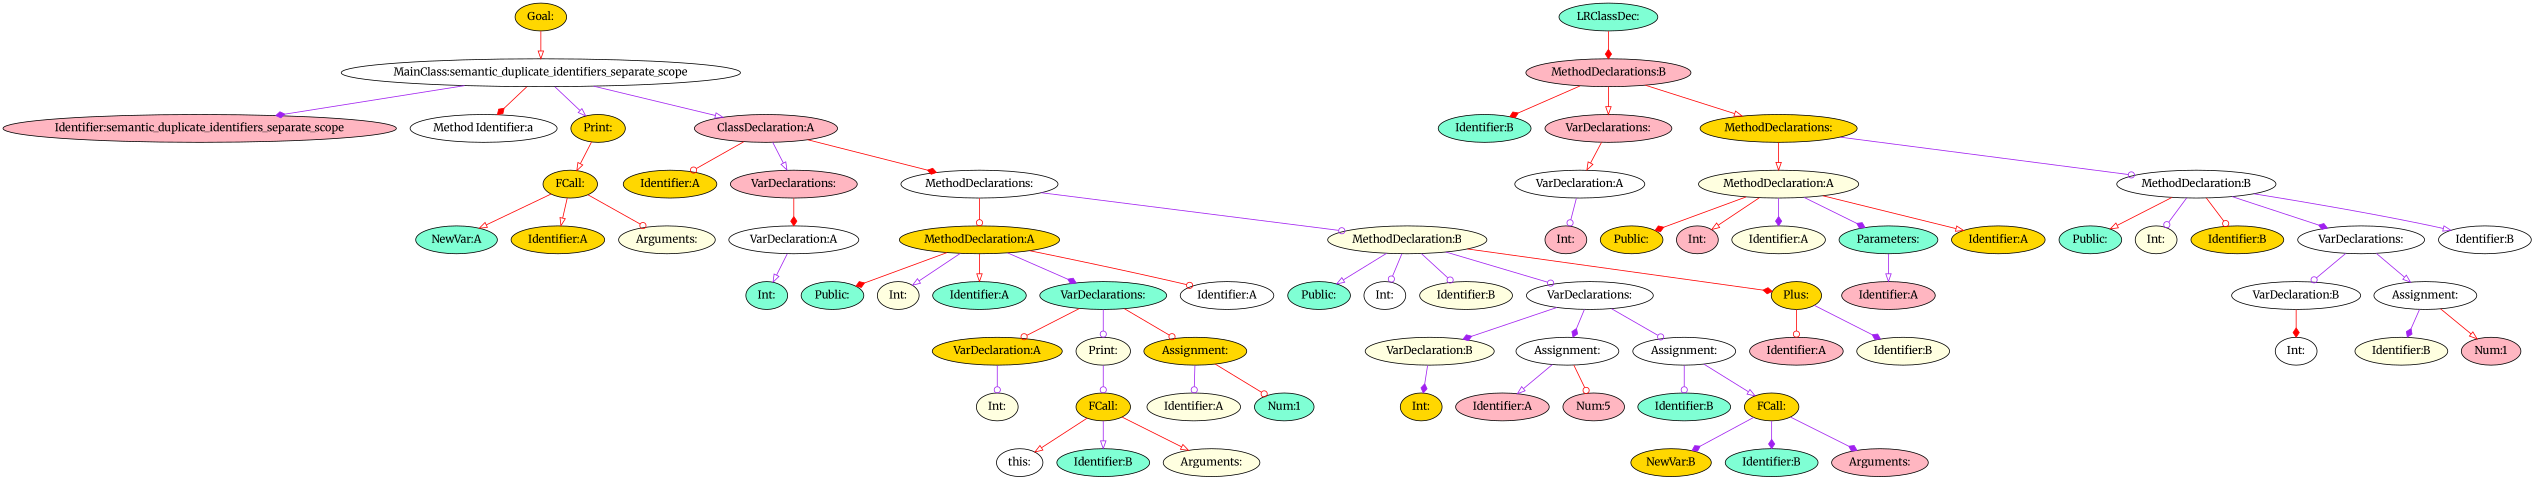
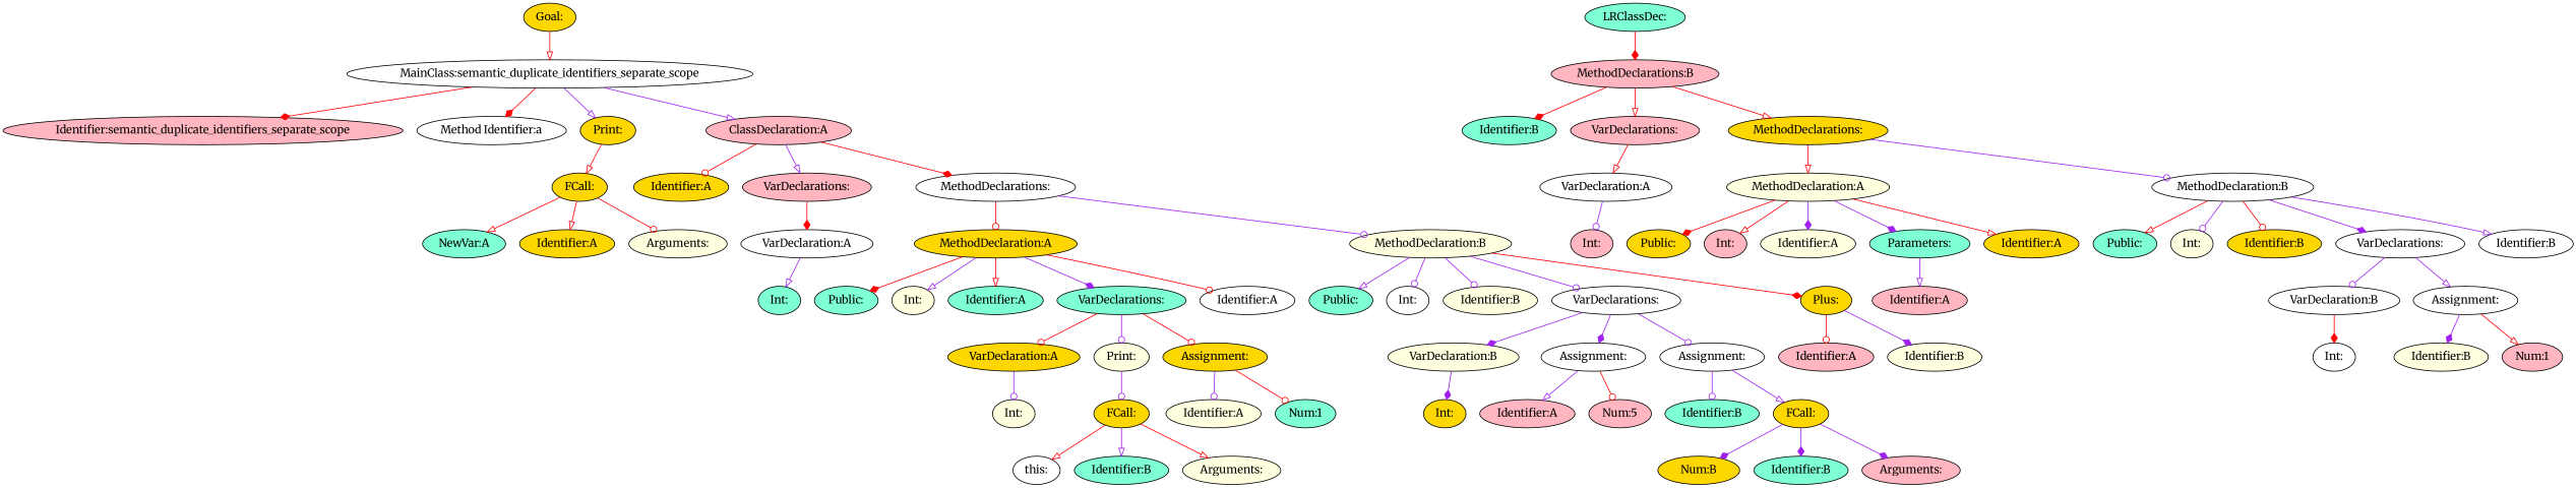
  digraph {
    fontname=Merriweather
    node [fillcolor=gold fontname=Merriweather style=filled]
    edge [arrowhead=onormal color=purple fontname=Merriweather]
    n1 [label="Goal:"]
    n2 [fillcolor=white label="MainClass:semantic_duplicate_identifiers_separate_scope"]
    n3 [fillcolor=lightpink label="Identifier:semantic_duplicate_identifiers_separate_scope"]
    n4 [fillcolor=white label="Method Identifier:a"]
    n5 [label="Print:"]
    n6 [fillcolor=lightpink label="ClassDeclaration:A"]
    n7 [fillcolor=aquamarine label="LRClassDec:"]
    n8 [fillcolor=lightpink label="MethodDeclarations:B"]
    n9 [label="FCall:"]
    n10 [fillcolor=aquamarine label="NewVar:A"]
    n11 [label="Identifier:A"]
    n12 [fillcolor=lightyellow label="Arguments:"]
    n13 [label="Identifier:A"]
    n14 [fillcolor=lightpink label="VarDeclarations:"]
    n15 [fillcolor=white label="MethodDeclarations:"]
    n16 [fillcolor=aquamarine label="Identifier:B"]
    n17 [fillcolor=lightpink label="VarDeclarations:"]
    n18 [label="MethodDeclarations:"]
    n19 [fillcolor=white label="VarDeclaration:A"]
    n20 [label="MethodDeclaration:A"]
    n21 [fillcolor=lightyellow label="MethodDeclaration:B"]
    n22 [fillcolor=aquamarine label="Int:"]
    n23 [fillcolor=aquamarine label="Public:"]
    n24 [fillcolor=lightyellow label="Int:"]
    n25 [fillcolor=aquamarine label="Identifier:A"]
    n26 [fillcolor=aquamarine label="VarDeclarations:"]
    n27 [fillcolor=white label="Identifier:A"]
    n28 [fillcolor=aquamarine label="Public:"]
    n29 [fillcolor=white label="Int:"]
    n30 [fillcolor=lightyellow label="Identifier:B"]
    n31 [fillcolor=white label="VarDeclarations:"]
    n32 [label="Plus:"]
    n33 [label="VarDeclaration:A"]
    n34 [fillcolor=lightyellow label="Print:"]
    n35 [label="Assignment:"]
    n36 [fillcolor=lightyellow label="Int:"]
    n37 [label="FCall:"]
    n38 [fillcolor=lightyellow label="Identifier:A"]
    n39 [fillcolor=aquamarine label="Num:1"]
    n40 [fillcolor=white label="this:"]
    n41 [fillcolor=aquamarine label="Identifier:B"]
    n42 [fillcolor=lightyellow label="Arguments:"]
    n43 [fillcolor=lightyellow label="VarDeclaration:B"]
    n44 [fillcolor=white label="Assignment:"]
    n45 [fillcolor=white label="Assignment:"]
    n46 [fillcolor=lightpink label="Identifier:A"]
    n47 [fillcolor=lightyellow label="Identifier:B"]
    n48 [label="Int:"]
    n49 [fillcolor=lightpink label="Identifier:A"]
    n50 [fillcolor=lightpink label="Num:5"]
    n51 [fillcolor=aquamarine label="Identifier:B"]
    n52 [label="FCall:"]
-   n53 [label="NewVar:B"]
+   n53 [label="Num:B"]
    n54 [fillcolor=aquamarine label="Identifier:B"]
    n55 [fillcolor=lightpink label="Arguments:"]
    n56 [fillcolor=white label="VarDeclaration:A"]
    n57 [fillcolor=lightyellow label="MethodDeclaration:A"]
    n58 [fillcolor=white label="MethodDeclaration:B"]
    n59 [fillcolor=lightpink label="Int:"]
    n60 [label="Public:"]
    n61 [fillcolor=lightpink label="Int:"]
    n62 [fillcolor=lightyellow label="Identifier:A"]
    n63 [fillcolor=aquamarine label="Parameters:"]
    n64 [label="Identifier:A"]
    n65 [fillcolor=aquamarine label="Public:"]
    n66 [fillcolor=lightyellow label="Int:"]
    n67 [label="Identifier:B"]
    n68 [fillcolor=white label="VarDeclarations:"]
    n69 [fillcolor=white label="Identifier:B"]
    n70 [fillcolor=lightpink label="Identifier:A"]
    n71 [fillcolor=white label="VarDeclaration:B"]
    n72 [fillcolor=white label="Assignment:"]
    n73 [fillcolor=white label="Int:"]
    n74 [fillcolor=lightyellow label="Identifier:B"]
    n75 [fillcolor=lightpink label="Num:1"]
    n1 -> n2 [color=red]
-   n2 -> n3 [arrowhead=diamond]
+   n2 -> n3 [arrowhead=diamond color=red]
    n2 -> n4 [arrowhead=diamond color=red]
    n2 -> n5
    n2 -> n6
    n5 -> n9 [color=red]
    n6 -> n13 [arrowhead=odot color=red]
    n6 -> n14
    n6 -> n15 [arrowhead=diamond color=red]
    n7 -> n8 [arrowhead=diamond color=red]
    n8 -> n16 [arrowhead=diamond color=red]
    n8 -> n17 [color=red]
    n8 -> n18 [color=red]
    n9 -> n10 [color=red]
    n9 -> n11 [color=red]
    n9 -> n12 [arrowhead=odot color=red]
    n14 -> n19 [arrowhead=diamond color=red]
    n15 -> n20 [arrowhead=odot color=red]
    n15 -> n21 [arrowhead=odot]
    n17 -> n56 [color=red]
    n18 -> n57 [color=red]
    n18 -> n58 [arrowhead=odot]
    n19 -> n22
    n20 -> n23 [arrowhead=diamond color=red]
    n20 -> n24
    n20 -> n25 [color=red]
    n20 -> n26 [arrowhead=diamond]
    n20 -> n27 [arrowhead=odot color=red]
    n21 -> n28
    n21 -> n29 [arrowhead=odot]
    n21 -> n30 [arrowhead=odot]
    n21 -> n31 [arrowhead=odot]
    n21 -> n32 [arrowhead=diamond color=red]
    n26 -> n33 [arrowhead=odot color=red]
    n26 -> n34 [arrowhead=odot]
    n26 -> n35 [arrowhead=odot color=red]
    n31 -> n43 [arrowhead=diamond]
    n31 -> n44 [arrowhead=diamond]
    n31 -> n45 [arrowhead=odot]
    n32 -> n46 [arrowhead=odot color=red]
    n32 -> n47 [arrowhead=diamond]
    n33 -> n36 [arrowhead=odot]
    n34 -> n37 [arrowhead=odot]
    n35 -> n38 [arrowhead=odot]
    n35 -> n39 [arrowhead=odot color=red]
    n37 -> n40 [color=red]
    n37 -> n41
    n37 -> n42 [color=red]
    n43 -> n48 [arrowhead=diamond]
    n44 -> n49
    n44 -> n50 [arrowhead=odot color=red]
    n45 -> n51 [arrowhead=odot]
    n45 -> n52
    n52 -> n53 [arrowhead=diamond]
    n52 -> n54 [arrowhead=diamond]
    n52 -> n55 [arrowhead=diamond]
    n56 -> n59 [arrowhead=odot]
    n57 -> n60 [arrowhead=diamond color=red]
    n57 -> n61 [color=red]
    n57 -> n62 [arrowhead=diamond]
    n57 -> n63 [arrowhead=diamond]
    n57 -> n64 [color=red]
    n58 -> n65 [color=red]
    n58 -> n66 [arrowhead=odot]
    n58 -> n67 [arrowhead=odot color=red]
    n58 -> n68 [arrowhead=diamond]
    n58 -> n69
    n63 -> n70
    n68 -> n71 [arrowhead=odot]
    n68 -> n72
    n71 -> n73 [arrowhead=diamond color=red]
    n72 -> n74 [arrowhead=diamond]
    n72 -> n75 [color=red]
  }
